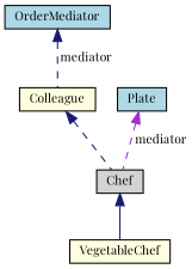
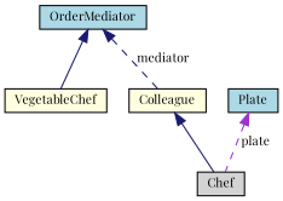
  digraph {
    fontname="Playfair Display"
    node [color=black fillcolor=lightyellow fontname="Playfair Display" fontsize=10 shape=record style=filled]
    edge [color=midnightblue dir=back fontname="Playfair Display" fontsize=10 labelfontname=Helvetica labelfontsize=10 style=solid]
    n1 [fontcolor=black height=0.2 label=VegetableChef width=0.4]
    n2 [fillcolor=lightgrey height=0.2 label=Chef width=0.4]
    n3 [height=0.2 label=Colleague width=0.4]
    n4 [fillcolor=lightblue height=0.2 label=OrderMediator width=0.4]
    n5 [fillcolor=lightblue height=0.2 label=Plate width=0.4]
-   n2 -> n1
-   n3 -> n2 [style=dashed]
+   n4 -> n1
+   n3 -> n2
    n4 -> n3 [label=" mediator" style=dashed]
-   n5 -> n2 [color=darkorchid3 label=" mediator" style=dashed]
+   n5 -> n2 [color=darkorchid3 label=" plate" style=dashed]
  }
